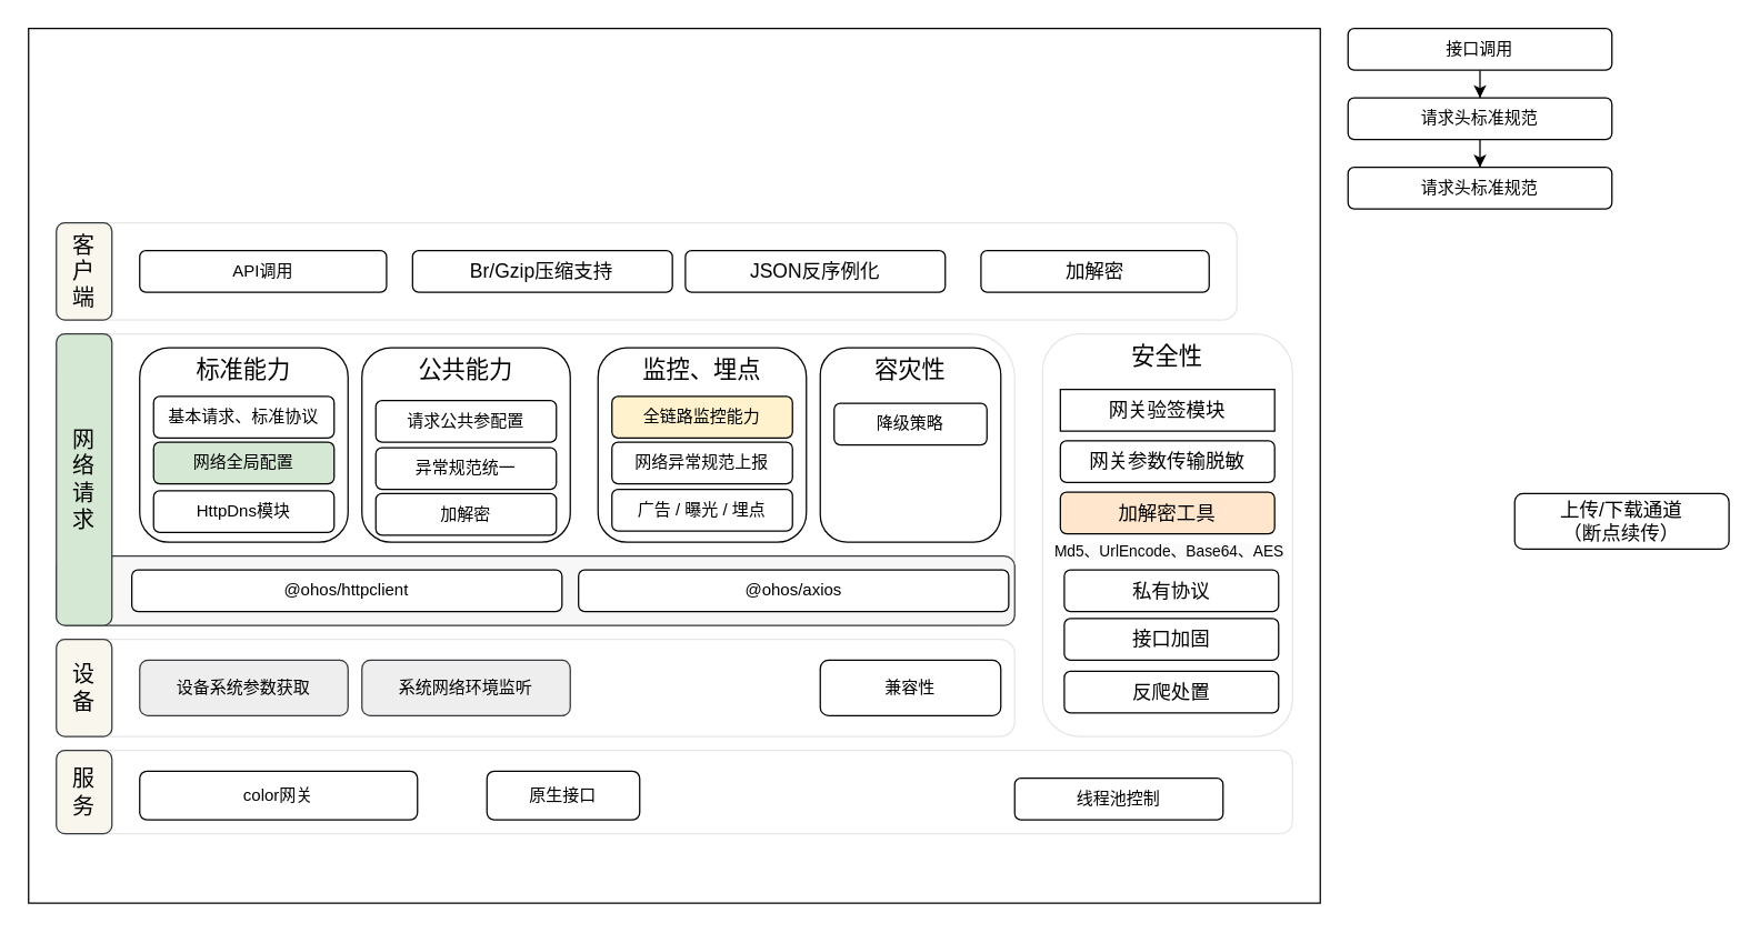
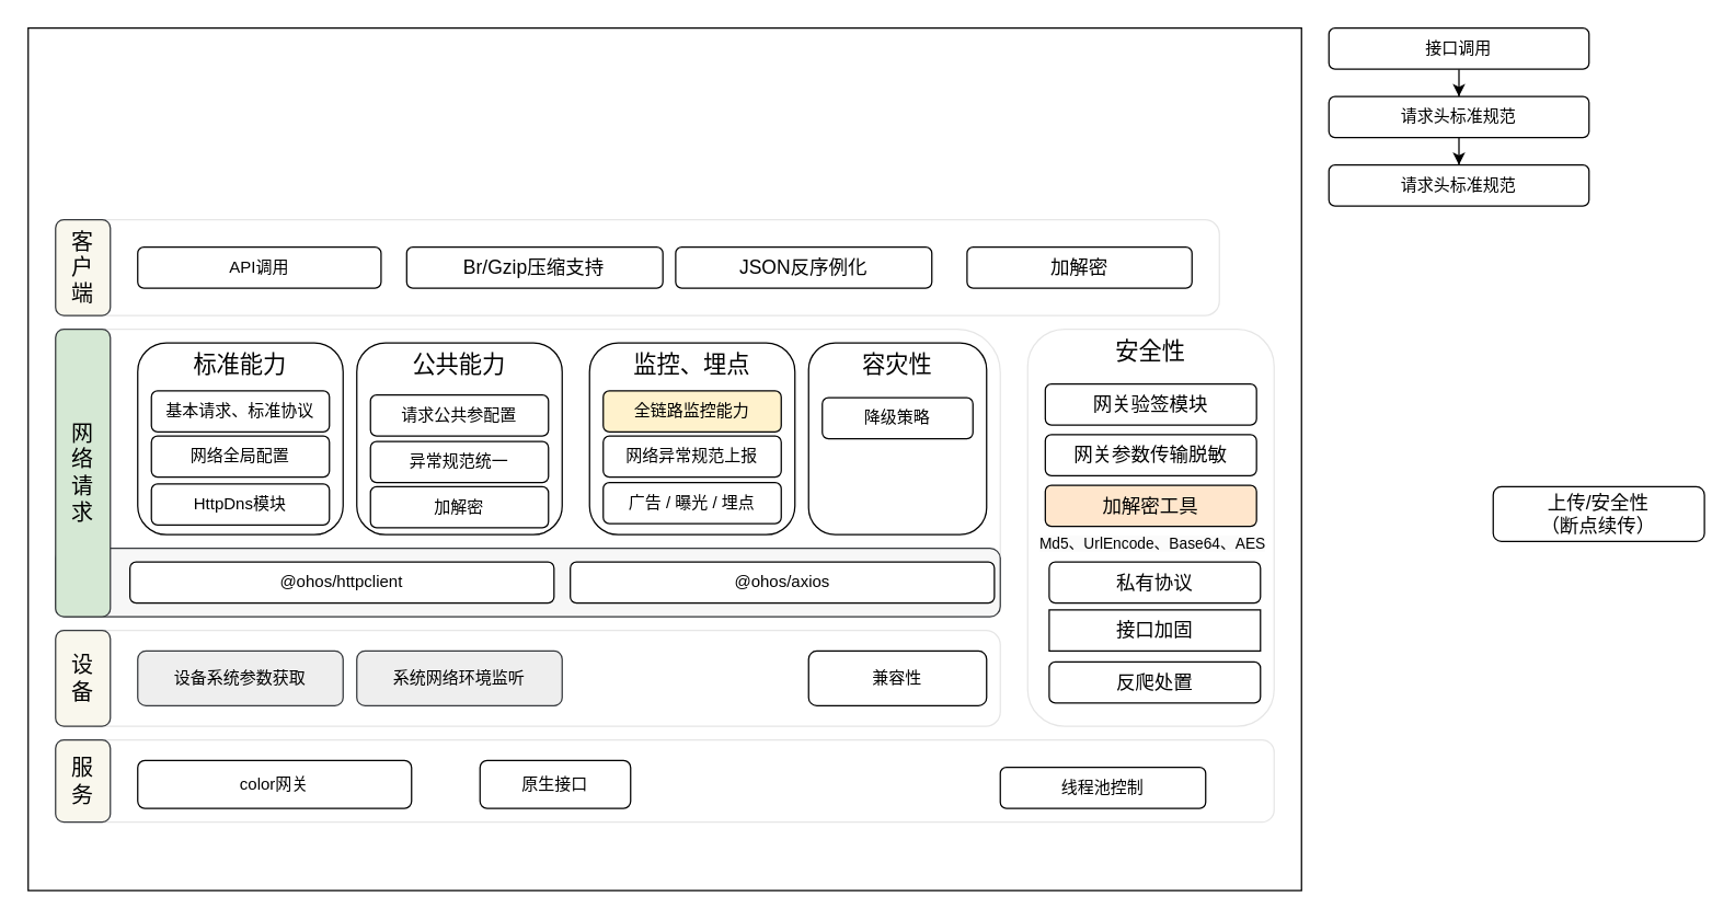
  <mxCell id="0" />
  <mxCell id="1" parent="0" />
  <mxCell id="2" value="" style="rounded=0;whiteSpace=wrap;html=1;" parent="1" vertex="1"><mxGeometry x="20" y="20" width="930" height="630" as="geometry" /></mxCell>
  <mxCell id="3" value="" style="rounded=1;whiteSpace=wrap;html=1;strokeColor=#E6E6E6;" vertex="1" parent="1"><mxGeometry x="40" y="160" width="850" height="70" as="geometry" /></mxCell>
  <mxCell id="4" value="" style="rounded=1;whiteSpace=wrap;html=1;strokeColor=#E6E6E6;" vertex="1" parent="1"><mxGeometry x="40" y="540" width="890" height="60" as="geometry" /></mxCell>
  <mxCell id="5" value="" style="rounded=1;whiteSpace=wrap;html=1;strokeColor=#E6E6E6;" parent="1" vertex="1"><mxGeometry x="40" y="240" width="690" height="210" as="geometry" /></mxCell>
  <mxCell id="6" value="" style="rounded=1;whiteSpace=wrap;html=1;strokeColor=#36393d;fillColor=#F7F7F7;" vertex="1" parent="1"><mxGeometry x="40" y="400" width="690" height="50" as="geometry" /></mxCell>
  <mxCell id="7" value="" style="group" vertex="1" connectable="0" parent="1"><mxGeometry x="94.32" y="410" width="675.68" height="32.5" as="geometry" /></mxCell>
  <mxCell id="8" value="&lt;p&gt;&lt;/p&gt;&lt;p&gt;@ohos/httpclient&lt;/p&gt;" style="rounded=1;whiteSpace=wrap;html=1;" parent="7" vertex="1"><mxGeometry width="309.73" height="30" as="geometry" /></mxCell>
  <mxCell id="9" value="&lt;p&gt;@ohos/axios&lt;/p&gt;" style="rounded=1;whiteSpace=wrap;html=1;" parent="7" vertex="1"><mxGeometry x="321.643" width="309.73" height="30" as="geometry" /></mxCell>
  <mxCell id="10" value="公共能力" style="rounded=1;whiteSpace=wrap;html=1;horizontal=1;verticalAlign=top;fontSize=17;" vertex="1" parent="1"><mxGeometry x="260" y="250" width="150" height="140" as="geometry" /></mxCell>
  <mxCell id="11" value="标准能力" style="rounded=1;whiteSpace=wrap;html=1;horizontal=1;verticalAlign=top;fontSize=17;" vertex="1" parent="1"><mxGeometry x="100" y="250" width="150" height="140" as="geometry" /></mxCell>
  <mxCell id="12" value="" style="rounded=1;whiteSpace=wrap;html=1;strokeColor=#E6E6E6;" vertex="1" parent="1"><mxGeometry x="60" y="460" width="670" height="70" as="geometry" /></mxCell>
  <mxCell id="13" value="系统网络环境监听" style="rounded=1;whiteSpace=wrap;html=1;fillColor=#eeeeee;strokeColor=#36393d;" parent="1" vertex="1"><mxGeometry x="260" y="475" width="150" height="40" as="geometry" /></mxCell>
  <mxCell id="14" value="color网关" style="rounded=1;whiteSpace=wrap;html=1;" parent="1" vertex="1"><mxGeometry x="100" y="555" width="200" height="35" as="geometry" /></mxCell>
  <mxCell id="15" value="请求公共参配置" style="rounded=1;whiteSpace=wrap;html=1;" parent="1" vertex="1"><mxGeometry x="270" y="288" width="130" height="30" as="geometry" /></mxCell>
  <mxCell id="16" value="基本请求、标准协议" style="rounded=1;whiteSpace=wrap;html=1;" parent="1" vertex="1"><mxGeometry x="110" y="285" width="130" height="30" as="geometry" /></mxCell>
- <mxCell id="17" value="网络全局配置" style="rounded=1;whiteSpace=wrap;html=1;fillColor=#d5e8d4;" vertex="1" parent="1"><mxGeometry x="110" y="318" width="130" height="30" as="geometry" /></mxCell>
+ <mxCell id="17" value="网络全局配置" style="rounded=1;whiteSpace=wrap;html=1;" vertex="1" parent="1"><mxGeometry x="110" y="318" width="130" height="30" as="geometry" /></mxCell>
  <mxCell id="18" value="异常规范统一" style="rounded=1;whiteSpace=wrap;html=1;" vertex="1" parent="1"><mxGeometry x="270" y="322" width="130" height="30" as="geometry" /></mxCell>
  <mxCell id="19" value="设备系统参数获取" style="rounded=1;whiteSpace=wrap;html=1;fillColor=#eeeeee;strokeColor=#36393d;" vertex="1" parent="1"><mxGeometry x="100" y="475" width="150" height="40" as="geometry" /></mxCell>
  <mxCell id="20" value="网络请求" style="rounded=1;whiteSpace=wrap;html=1;horizontal=1;verticalAlign=middle;fontSize=16;fillColor=#d5e8d4;strokeColor=#36393d;spacingLeft=6;spacingRight=6;" vertex="1" parent="1"><mxGeometry x="40" y="240" width="40" height="210" as="geometry" /></mxCell>
  <mxCell id="21" value="设备&lt;br&gt;" style="rounded=1;whiteSpace=wrap;html=1;horizontal=1;verticalAlign=middle;fontSize=16;fillColor=#f9f7ed;strokeColor=#36393d;spacingLeft=6;spacingRight=6;" vertex="1" parent="1"><mxGeometry x="40" y="460" width="40" height="70" as="geometry" /></mxCell>
  <mxCell id="22" value="服务" style="rounded=1;whiteSpace=wrap;html=1;horizontal=1;verticalAlign=middle;fontSize=16;fillColor=#f9f7ed;strokeColor=#36393d;spacingLeft=6;spacingRight=6;" vertex="1" parent="1"><mxGeometry x="40" y="540" width="40" height="60" as="geometry" /></mxCell>
  <mxCell id="23" value="原生接口" style="rounded=1;whiteSpace=wrap;html=1;" vertex="1" parent="1"><mxGeometry x="350" y="555" width="110" height="35" as="geometry" /></mxCell>
  <mxCell id="24" value="客户端" style="rounded=1;whiteSpace=wrap;html=1;horizontal=1;verticalAlign=middle;fontSize=16;fillColor=#f9f7ed;strokeColor=#36393d;spacingLeft=6;spacingRight=6;" vertex="1" parent="1"><mxGeometry x="40" y="160" width="40" height="70" as="geometry" /></mxCell>
  <mxCell id="25" value="" style="edgeStyle=orthogonalEdgeStyle;rounded=0;orthogonalLoop=1;jettySize=auto;html=1;" edge="1" parent="1" source="26" target="28"><mxGeometry relative="1" as="geometry" /></mxCell>
  <mxCell id="26" value="接口调用" style="rounded=1;whiteSpace=wrap;html=1;" vertex="1" parent="1"><mxGeometry x="970" y="20" width="190" height="30" as="geometry" /></mxCell>
  <mxCell id="27" value="" style="edgeStyle=orthogonalEdgeStyle;rounded=0;orthogonalLoop=1;jettySize=auto;html=1;" edge="1" parent="1" source="28" target="29"><mxGeometry relative="1" as="geometry" /></mxCell>
  <mxCell id="28" value="请求头标准规范" style="rounded=1;whiteSpace=wrap;html=1;" vertex="1" parent="1"><mxGeometry x="970" y="70" width="190" height="30" as="geometry" /></mxCell>
  <mxCell id="29" value="请求头标准规范" style="rounded=1;whiteSpace=wrap;html=1;" vertex="1" parent="1"><mxGeometry x="970" y="120" width="190" height="30" as="geometry" /></mxCell>
  <mxCell id="30" value="API调用" style="rounded=1;whiteSpace=wrap;html=1;" vertex="1" parent="1"><mxGeometry x="100" y="180" width="177.742" height="30" as="geometry" /></mxCell>
  <mxCell id="31" value="Br/Gzip压缩支持" style="rounded=1;whiteSpace=wrap;html=1;fontSize=14;" vertex="1" parent="1"><mxGeometry x="296.452" y="180" width="187.097" height="30" as="geometry" /></mxCell>
  <mxCell id="32" value="JSON反序例化" style="rounded=1;whiteSpace=wrap;html=1;fontSize=14;" vertex="1" parent="1"><mxGeometry x="492.903" y="180" width="187.097" height="30" as="geometry" /></mxCell>
  <mxCell id="33" value="安全性" style="rounded=1;whiteSpace=wrap;html=1;horizontal=1;verticalAlign=top;fontSize=17;spacingLeft=6;spacingRight=6;strokeColor=#E6E6E6;" vertex="1" parent="1"><mxGeometry x="750" y="240" width="180" height="290" as="geometry" /></mxCell>
- <mxCell id="34" value="网关验签模块" style="whiteSpace=wrap;html=1;fontSize=14;rounded=0;" vertex="1" parent="1"><mxGeometry x="762.857" y="280" width="154.286" height="30" as="geometry" /></mxCell>
+ <mxCell id="34" value="网关验签模块" style="rounded=1;whiteSpace=wrap;html=1;fontSize=14;" vertex="1" parent="1"><mxGeometry x="762.857" y="280" width="154.286" height="30" as="geometry" /></mxCell>
  <mxCell id="35" value="网关参数传输脱敏" style="rounded=1;whiteSpace=wrap;html=1;fontSize=14;" vertex="1" parent="1"><mxGeometry x="762.857" y="317" width="154.286" height="30" as="geometry" /></mxCell>
- <mxCell id="36" value="上传/下载通道 &lt;br&gt;（断点续传）" style="rounded=1;whiteSpace=wrap;html=1;fontSize=14;" vertex="1" parent="1"><mxGeometry x="1089.997" y="355" width="154.286" height="40" as="geometry" /></mxCell>
+ <mxCell id="36" value="上传/安全性 &lt;br&gt;（断点续传）" style="rounded=1;whiteSpace=wrap;html=1;fontSize=14;" vertex="1" parent="1"><mxGeometry x="1089.997" y="355" width="154.286" height="40" as="geometry" /></mxCell>
  <mxCell id="37" value="加解密工具" style="rounded=1;whiteSpace=wrap;html=1;fontSize=14;fillColor=#ffe6cc;" vertex="1" parent="1"><mxGeometry x="762.857" y="354" width="154.286" height="30" as="geometry" /></mxCell>
  <mxCell id="38" value="&lt;span style=&quot;color: rgb(0, 0, 0); font-family: Helvetica; font-size: 11px; font-style: normal; font-variant-ligatures: normal; font-variant-caps: normal; font-weight: 400; letter-spacing: normal; orphans: 2; text-align: center; text-indent: 0px; text-transform: none; widows: 2; word-spacing: 0px; -webkit-text-stroke-width: 0px; background-color: rgb(251, 251, 251); text-decoration-thickness: initial; text-decoration-style: initial; text-decoration-color: initial; float: none; display: inline !important;&quot;&gt;Md5、UrlEncode、Base64、AES&lt;/span&gt;" style="text;whiteSpace=wrap;html=1;fontSize=11;" vertex="1" parent="1"><mxGeometry x="757" y="384" width="210" height="40" as="geometry" /></mxCell>
  <mxCell id="39" value="线程池控制" style="rounded=1;whiteSpace=wrap;html=1;" vertex="1" parent="1"><mxGeometry x="730" y="560" width="150" height="30" as="geometry" /></mxCell>
  <mxCell id="40" value="HttpDns模块" style="rounded=1;whiteSpace=wrap;html=1;" vertex="1" parent="1"><mxGeometry x="110" y="353" width="130" height="30" as="geometry" /></mxCell>
  <mxCell id="41" value="私有协议" style="rounded=1;whiteSpace=wrap;html=1;fontSize=14;" vertex="1" parent="1"><mxGeometry x="765.72" y="410" width="154.29" height="30" as="geometry" /></mxCell>
  <mxCell id="42" value="加解密" style="rounded=1;whiteSpace=wrap;html=1;fontSize=14;" vertex="1" parent="1"><mxGeometry x="705.72" y="180" width="164.28" height="30" as="geometry" /></mxCell>
- <mxCell id="43" value="接口加固" style="rounded=1;whiteSpace=wrap;html=1;fontSize=14;" vertex="1" parent="1"><mxGeometry x="765.72" y="445" width="154.29" height="30" as="geometry" /></mxCell>
+ <mxCell id="43" value="接口加固" style="whiteSpace=wrap;html=1;fontSize=14;rounded=0;" vertex="1" parent="1"><mxGeometry x="765.72" y="445" width="154.29" height="30" as="geometry" /></mxCell>
  <mxCell id="44" value="监控、埋点" style="rounded=1;whiteSpace=wrap;html=1;horizontal=1;verticalAlign=top;fontSize=17;" vertex="1" parent="1"><mxGeometry x="430" y="250" width="150" height="140" as="geometry" /></mxCell>
  <mxCell id="45" value="广告 / 曝光 / 埋点" style="rounded=1;whiteSpace=wrap;html=1;" vertex="1" parent="1"><mxGeometry x="440" y="352" width="130" height="30" as="geometry" /></mxCell>
  <mxCell id="46" value="全链路监控能力" style="rounded=1;whiteSpace=wrap;html=1;fillColor=#fff2cc;" vertex="1" parent="1"><mxGeometry x="440" y="285" width="130" height="30" as="geometry" /></mxCell>
  <mxCell id="47" value="网络异常规范上报" style="rounded=1;whiteSpace=wrap;html=1;" vertex="1" parent="1"><mxGeometry x="440" y="318" width="130" height="30" as="geometry" /></mxCell>
  <mxCell id="48" value="加解密" style="rounded=1;whiteSpace=wrap;html=1;fontSize=12;" vertex="1" parent="1"><mxGeometry x="270" y="355" width="130" height="30" as="geometry" /></mxCell>
  <mxCell id="49" value="容灾性" style="rounded=1;whiteSpace=wrap;html=1;horizontal=1;verticalAlign=top;fontSize=17;" vertex="1" parent="1"><mxGeometry x="590" y="250" width="130" height="140" as="geometry" /></mxCell>
  <mxCell id="50" value="降级策略" style="rounded=1;whiteSpace=wrap;html=1;" vertex="1" parent="1"><mxGeometry x="600" y="290" width="110" height="30" as="geometry" /></mxCell>
  <mxCell id="51" value="兼容性" style="rounded=1;whiteSpace=wrap;html=1;" vertex="1" parent="1"><mxGeometry x="590" y="475" width="130" height="40" as="geometry" /></mxCell>
  <mxCell id="52" value="反爬处置" style="rounded=1;whiteSpace=wrap;html=1;fontSize=14;" vertex="1" parent="1"><mxGeometry x="765.72" y="483" width="154.29" height="30" as="geometry" /></mxCell>
